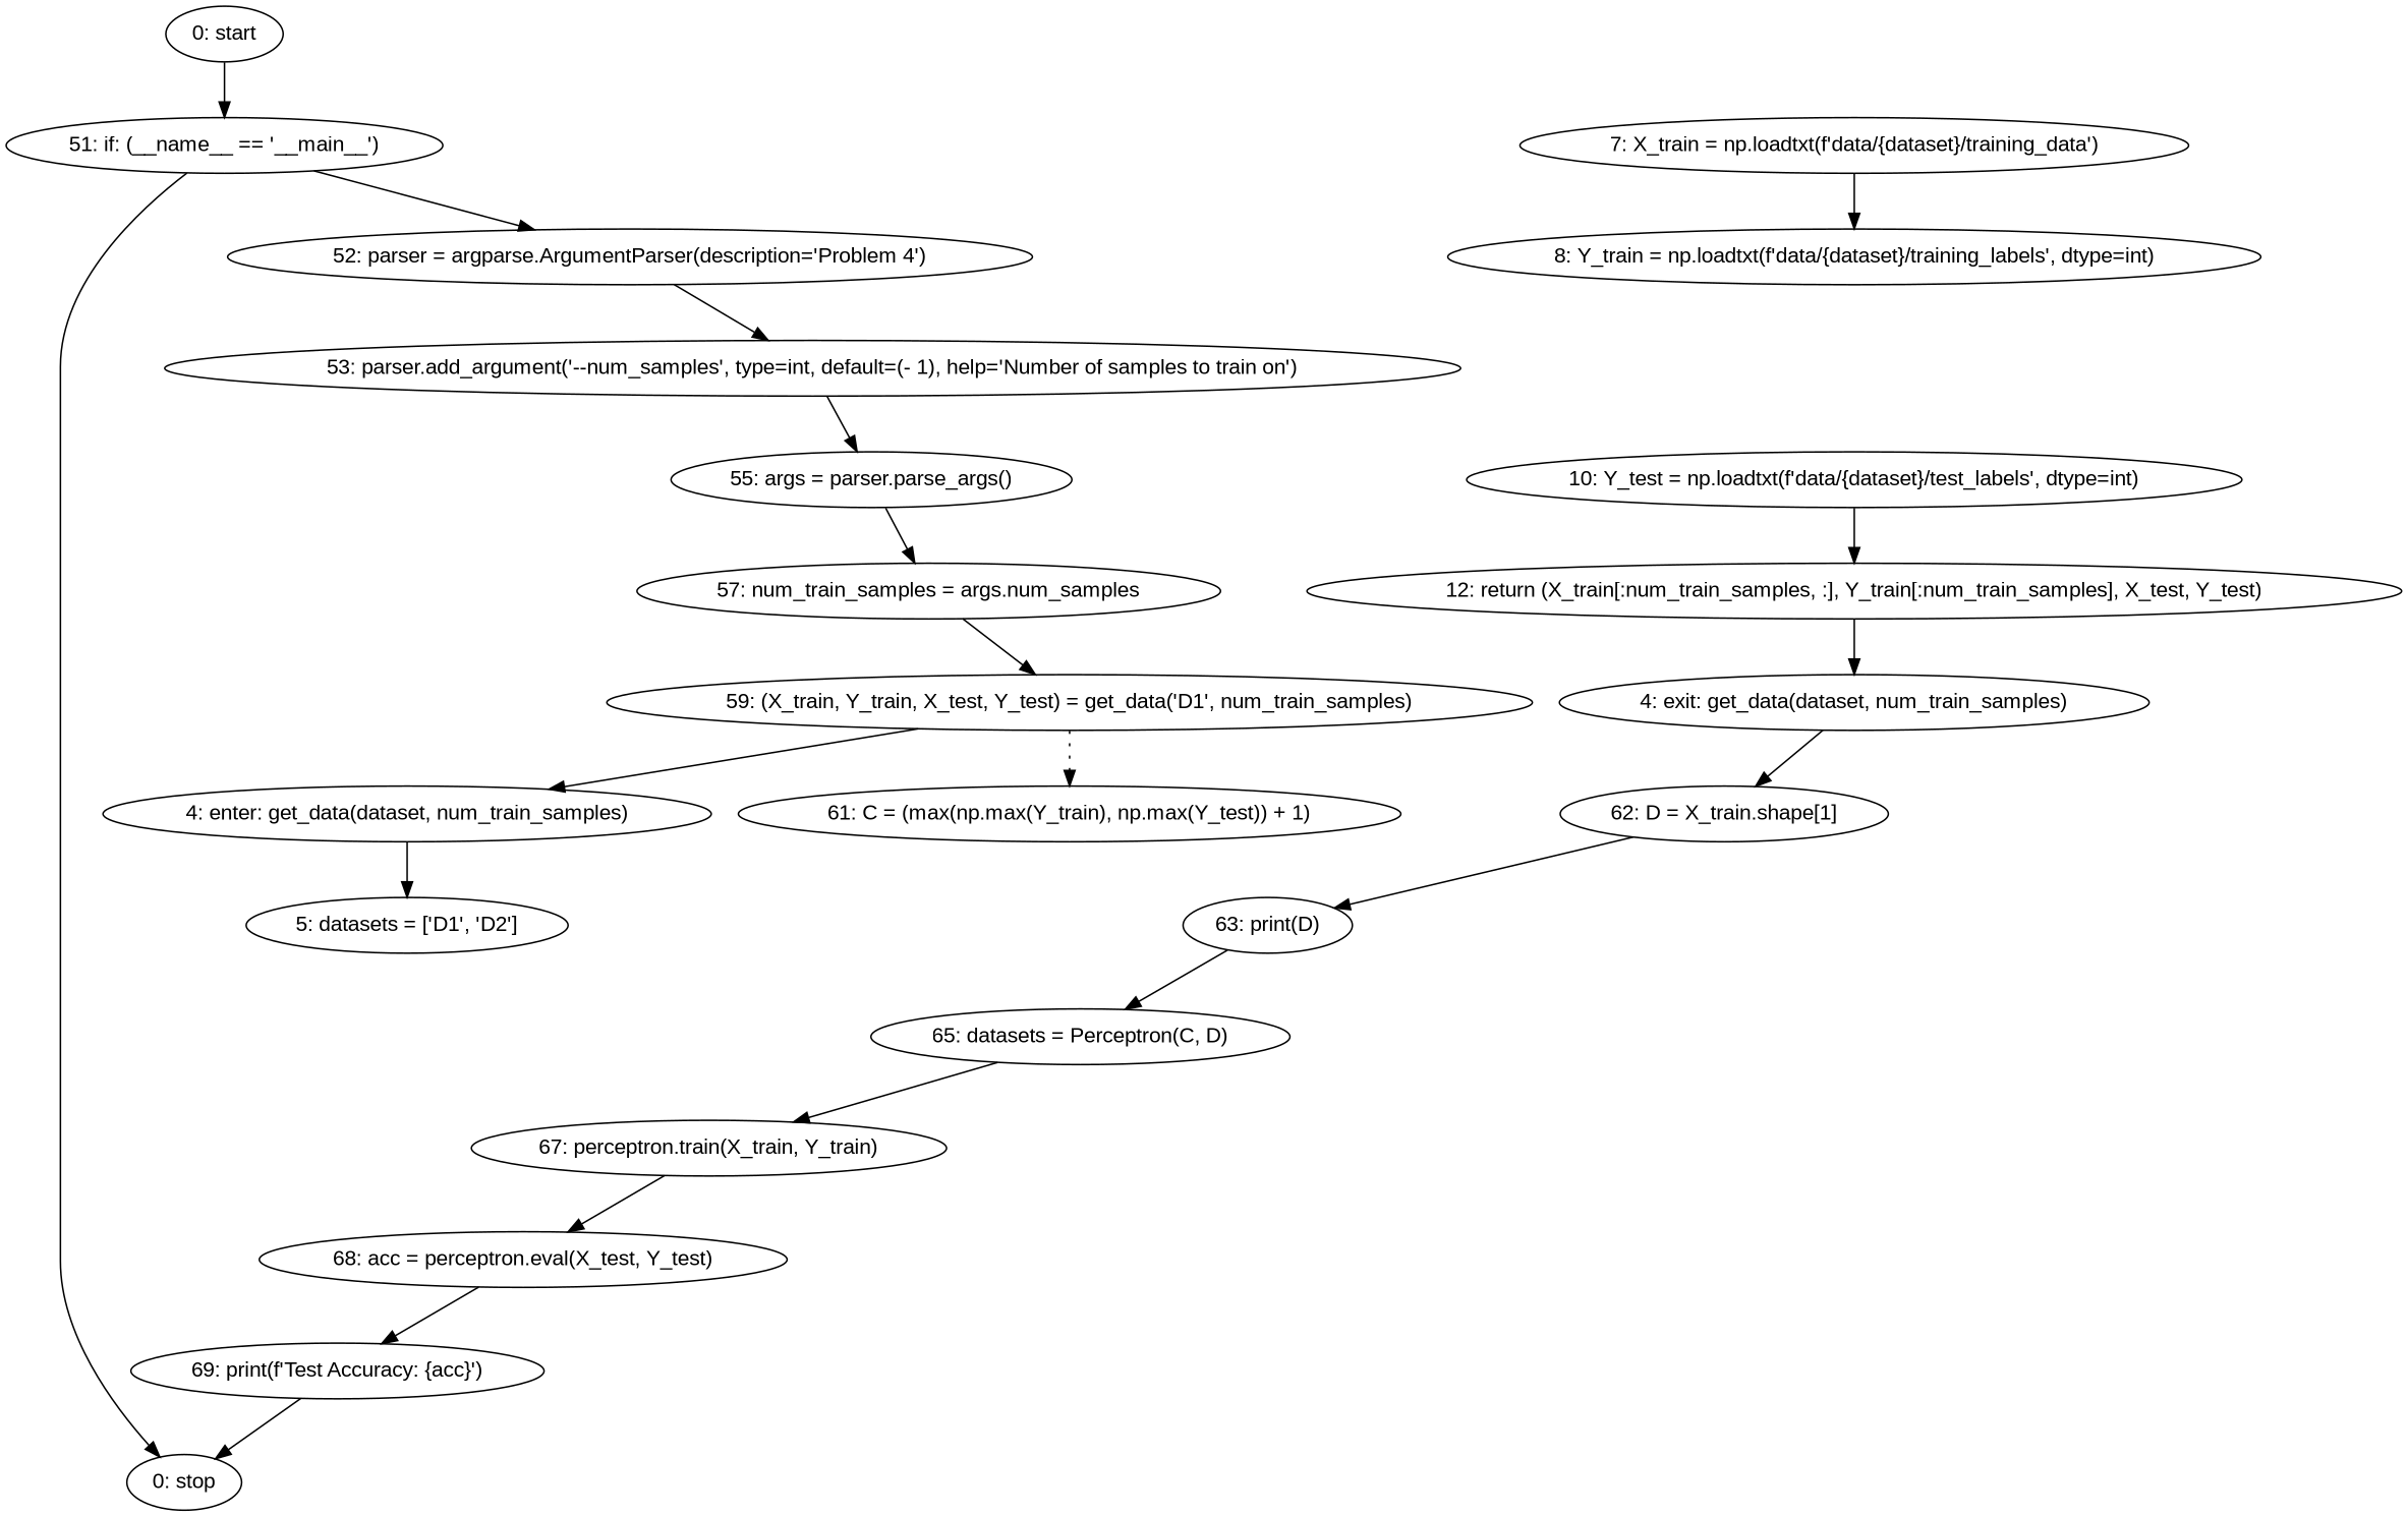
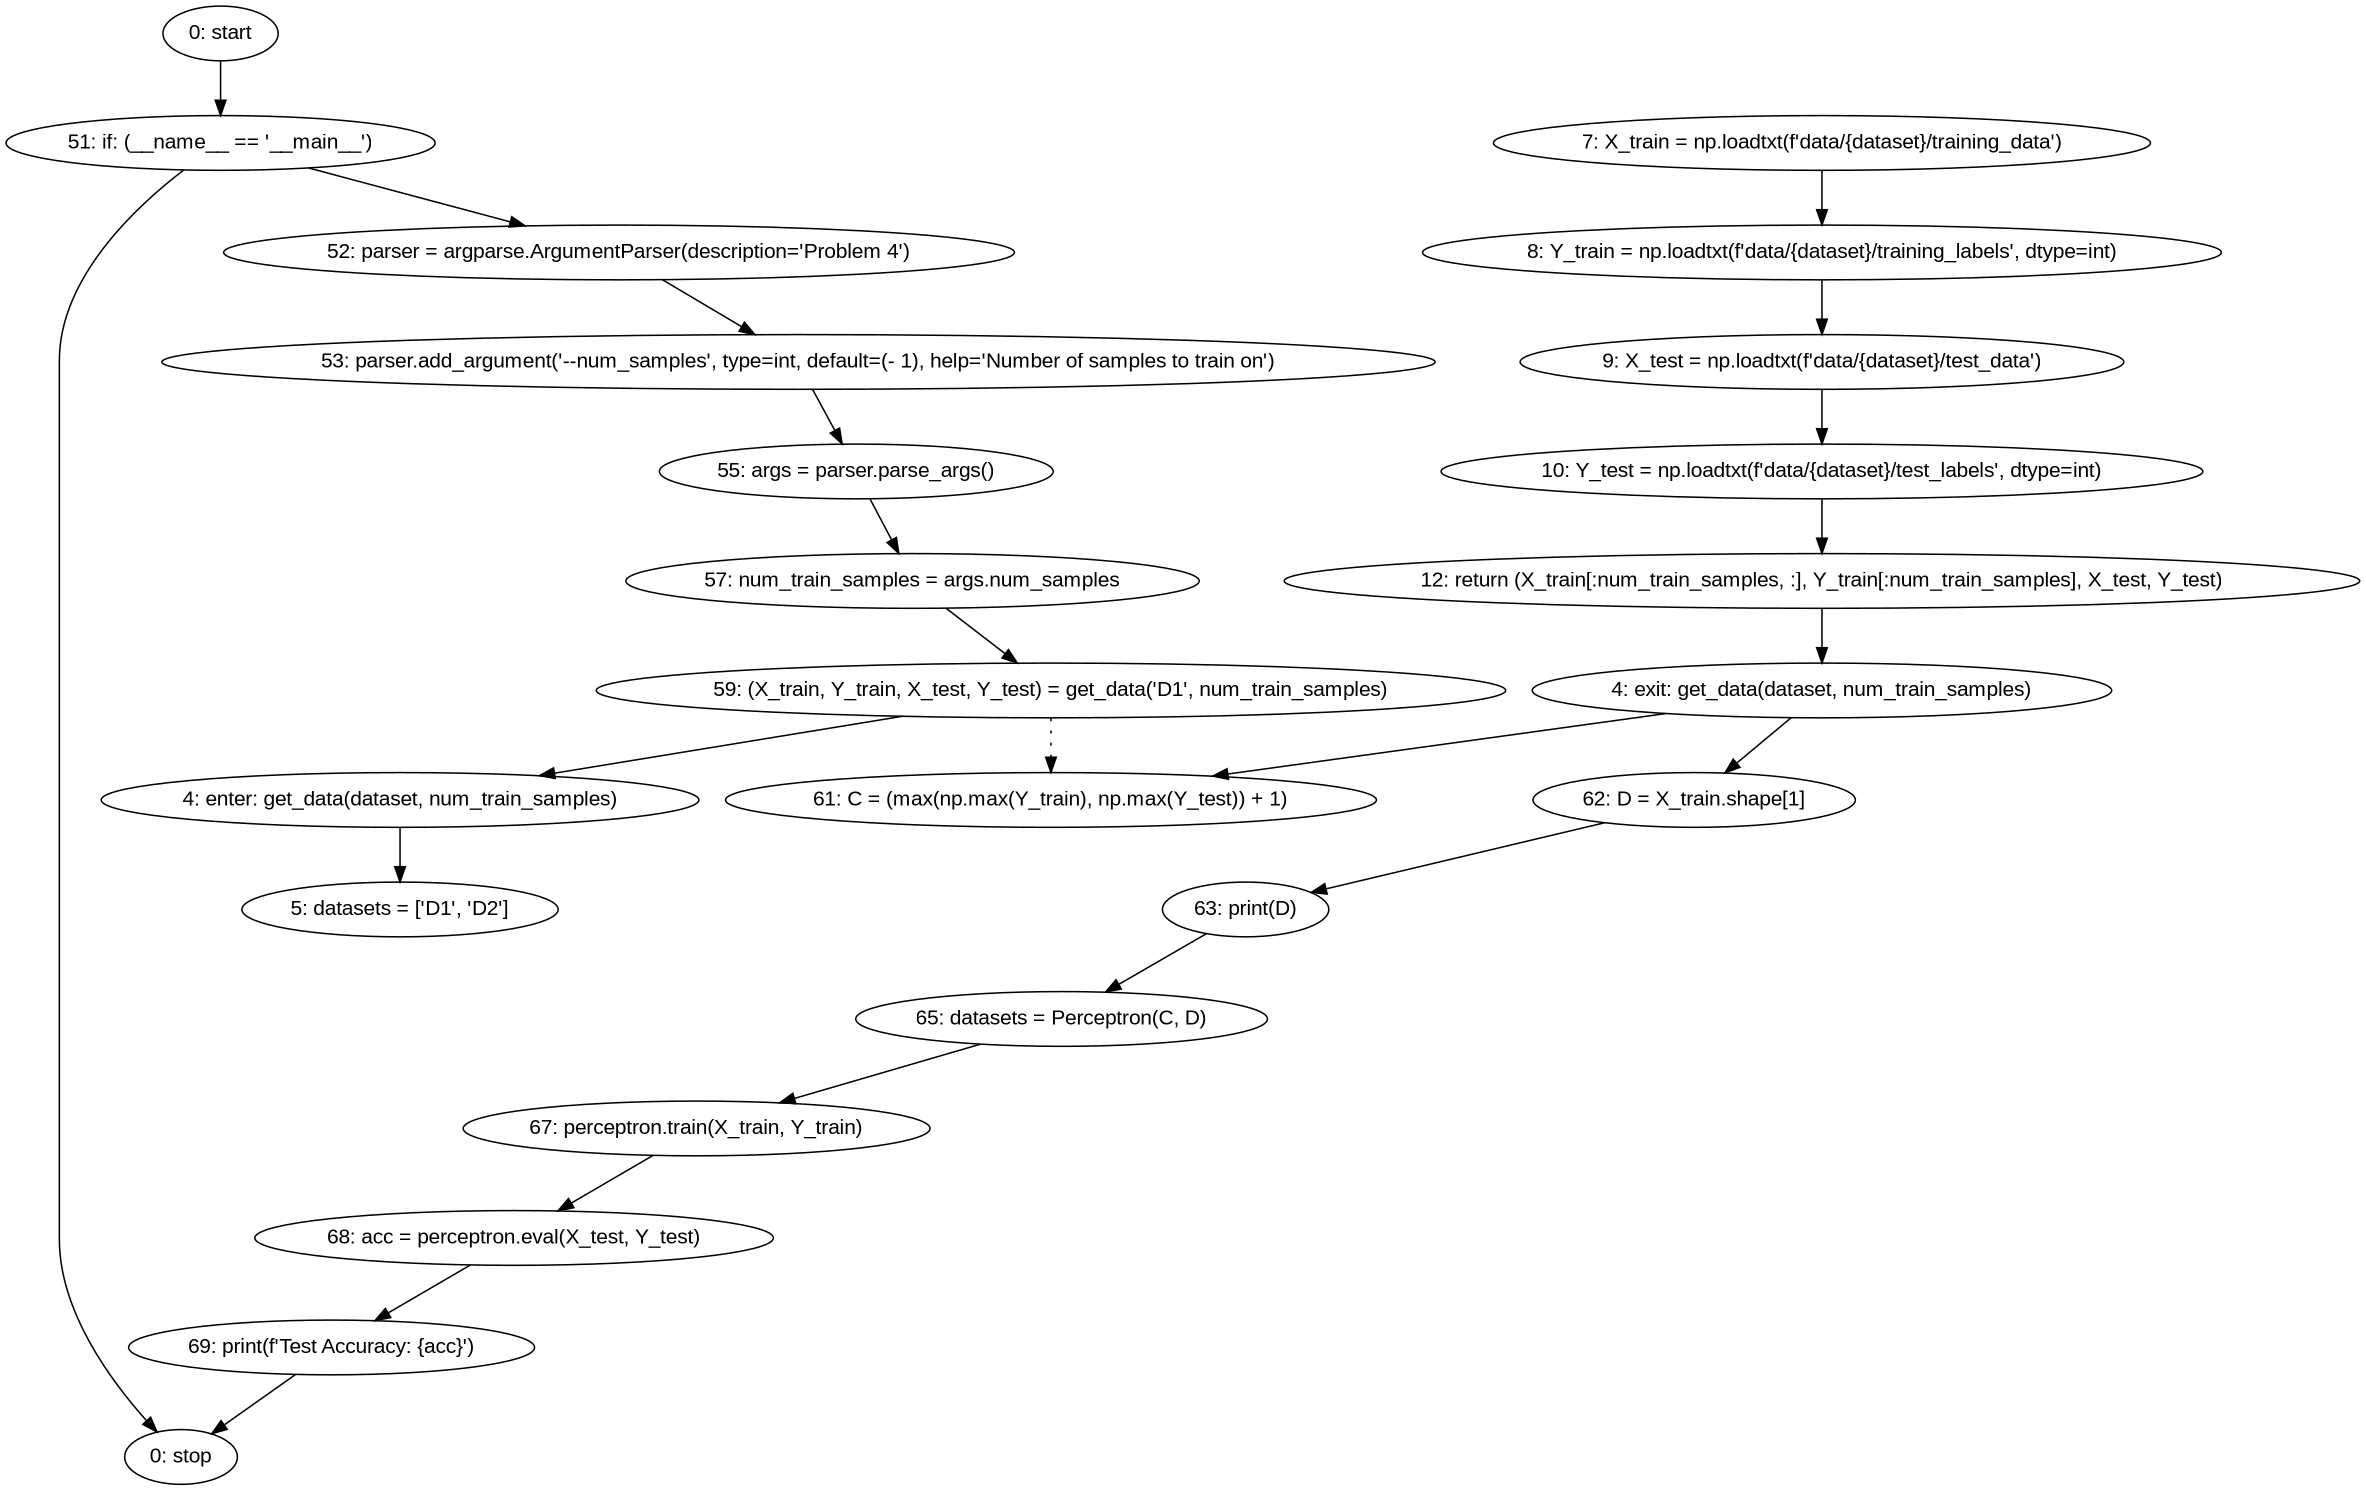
  strict digraph {
    fontname="Liberation Sans"
    node [fontname="Liberation Sans"]
    edge [fontname="Liberation Sans"]
    n1 [label="0: start"]
    n2 [label="51: if: (__name__ == '__main__')"]
    n3 [label="52: parser = argparse.ArgumentParser(description='Problem 4')"]
    n4 [label="0: stop"]
    n5 [label="53: parser.add_argument('--num_samples', type=int, default=(- 1), help='Number of samples to train on')"]
    n6 [label="55: args = parser.parse_args()"]
    n7 [label="4: enter: get_data(dataset, num_train_samples)"]
    n8 [label="5: datasets = ['D1', 'D2']"]
    n9 [label="7: X_train = np.loadtxt(f'data/{dataset}/training_data')"]
    n10 [label="8: Y_train = np.loadtxt(f'data/{dataset}/training_labels', dtype=int)"]
+   n11 [label="9: X_test = np.loadtxt(f'data/{dataset}/test_data')"]
    n12 [label="59: (X_train, Y_train, X_test, Y_test) = get_data('D1', num_train_samples)"]
    n13 [label="61: C = (max(np.max(Y_train), np.max(Y_test)) + 1)"]
    n14 [label="62: D = X_train.shape[1]"]
    n15 [label="63: print(D)"]
    n16 [label="65: datasets = Perceptron(C, D)"]
    n17 [label="4: exit: get_data(dataset, num_train_samples)"]
    n18 [label="12: return (X_train[:num_train_samples, :], Y_train[:num_train_samples], X_test, Y_test)"]
    n19 [label="10: Y_test = np.loadtxt(f'data/{dataset}/test_labels', dtype=int)"]
    n20 [label="57: num_train_samples = args.num_samples"]
    n21 [label="67: perceptron.train(X_train, Y_train)"]
    n22 [label="68: acc = perceptron.eval(X_test, Y_test)"]
    n23 [label="69: print(f'Test Accuracy: {acc}')"]
    n1 -> n2
    n2 -> n3
    n2 -> n4
    n3 -> n5
    n5 -> n6
    n6 -> n20
    n7 -> n8
    n9 -> n10
+   n10 -> n11
+   n11 -> n19
    n12 -> n7
    n12 -> n13 [style=dotted weight=100]
    n14 -> n15
    n15 -> n16
    n16 -> n21
+   n17 -> n13
    n17 -> n14
    n18 -> n17
    n19 -> n18
    n20 -> n12
    n21 -> n22
    n22 -> n23
    n23 -> n4
  }
